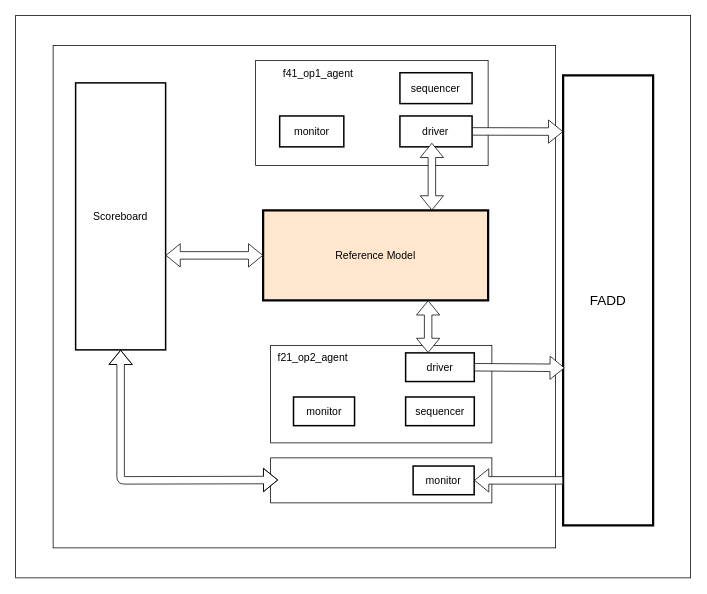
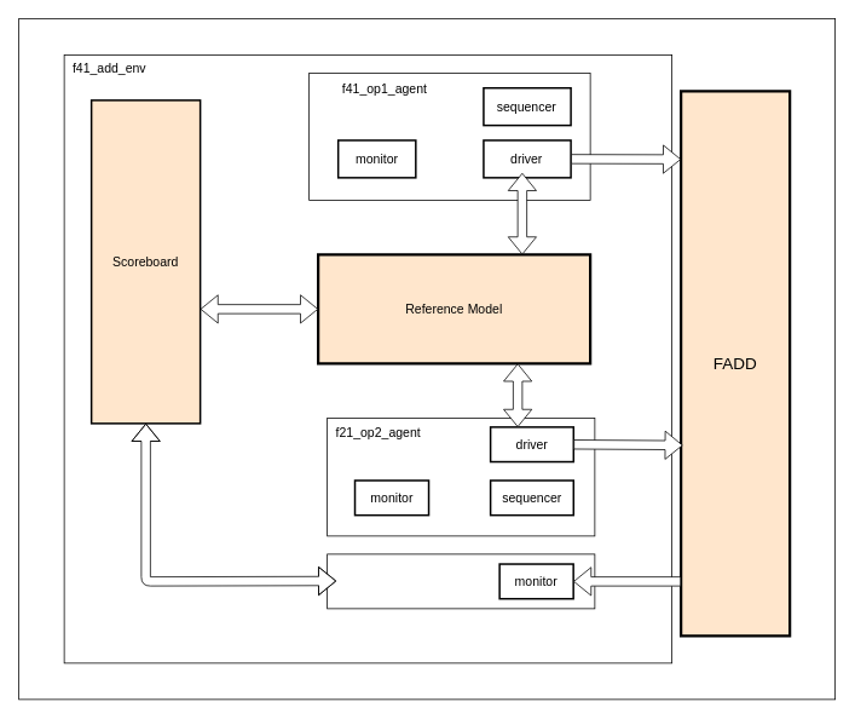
  <mxCell id="0" />
  <mxCell id="1" parent="0" />
  <mxCell id="2" value="" style="rounded=0;whiteSpace=wrap;html=1;strokeWidth=1;fontSize=14;" vertex="1" parent="1"><mxGeometry x="20" y="20" width="900" height="750" as="geometry" /></mxCell>
  <mxCell id="3" value="" style="whiteSpace=wrap;html=1;aspect=fixed;" vertex="1" parent="1"><mxGeometry x="70" y="60" width="670" height="670" as="geometry" /></mxCell>
- <mxCell id="4" value="&lt;font style=&quot;font-size: 18px;&quot;&gt;FADD&lt;/font&gt;" style="rounded=0;whiteSpace=wrap;html=1;strokeWidth=3;" vertex="1" parent="1"><mxGeometry x="750" y="100" width="120" height="600" as="geometry" /></mxCell>
+ <mxCell id="4" value="&lt;font style=&quot;font-size: 18px;&quot;&gt;FADD&lt;/font&gt;" style="rounded=0;whiteSpace=wrap;html=1;strokeWidth=3;fillColor=#ffe6cc;" vertex="1" parent="1"><mxGeometry x="750" y="100" width="120" height="600" as="geometry" /></mxCell>
  <mxCell id="5" value="" style="group;strokeWidth=2;" vertex="1" connectable="0" parent="1"><mxGeometry x="340" y="80" width="310" height="140" as="geometry" /></mxCell>
  <mxCell id="6" value="" style="rounded=0;whiteSpace=wrap;html=1;fontSize=18;" vertex="1" parent="5"><mxGeometry width="310.0" height="140" as="geometry" /></mxCell>
  <mxCell id="7" value="&lt;font style=&quot;font-size: 14px;&quot;&gt;f41_op1_agent&lt;/font&gt;" style="text;html=1;strokeColor=none;fillColor=none;align=center;verticalAlign=middle;whiteSpace=wrap;rounded=0;fontSize=18;" vertex="1" parent="5"><mxGeometry x="57.069" y="8.235" width="53.448" height="16.471" as="geometry" /></mxCell>
  <mxCell id="8" value="sequencer" style="rounded=0;whiteSpace=wrap;html=1;fontSize=14;strokeWidth=2;" vertex="1" parent="5"><mxGeometry x="192.414" y="16.471" width="96.207" height="41.176" as="geometry" /></mxCell>
  <mxCell id="9" value="driver" style="rounded=0;whiteSpace=wrap;html=1;fontSize=14;strokeWidth=2;" vertex="1" parent="5"><mxGeometry x="192.414" y="74.118" width="96.207" height="41.176" as="geometry" /></mxCell>
  <mxCell id="10" value="monitor" style="rounded=0;whiteSpace=wrap;html=1;fontSize=14;strokeWidth=2;" vertex="1" parent="5"><mxGeometry x="32.069" y="74.118" width="85.517" height="41.176" as="geometry" /></mxCell>
  <mxCell id="11" value="Reference Model" style="rounded=0;whiteSpace=wrap;html=1;strokeWidth=3;fontSize=14;fillColor=#ffe6cc;" vertex="1" parent="1"><mxGeometry x="350" y="280" width="300" height="120" as="geometry" /></mxCell>
  <mxCell id="12" value="" style="group;strokeWidth=9;" vertex="1" connectable="0" parent="1"><mxGeometry x="360" y="460" width="295" height="130" as="geometry" /></mxCell>
  <mxCell id="13" value="" style="rounded=0;whiteSpace=wrap;html=1;fontSize=18;" vertex="1" parent="12"><mxGeometry width="295" height="130" as="geometry" /></mxCell>
  <mxCell id="14" value="&lt;font style=&quot;font-size: 14px;&quot;&gt;f21_op2_agent&lt;/font&gt;" style="text;html=1;strokeColor=none;fillColor=none;align=center;verticalAlign=middle;whiteSpace=wrap;rounded=0;fontSize=18;" vertex="1" parent="12"><mxGeometry x="30.517" y="7.647" width="50.862" height="15.294" as="geometry" /></mxCell>
  <mxCell id="15" value="sequencer" style="rounded=0;whiteSpace=wrap;html=1;fontSize=14;strokeWidth=2;" vertex="1" parent="12"><mxGeometry x="180.003" y="68.824" width="91.552" height="38.235" as="geometry" /></mxCell>
  <mxCell id="16" value="driver" style="rounded=0;whiteSpace=wrap;html=1;fontSize=14;strokeWidth=2;" vertex="1" parent="12"><mxGeometry x="180.003" y="10.004" width="91.552" height="38.235" as="geometry" /></mxCell>
  <mxCell id="17" value="monitor" style="rounded=0;whiteSpace=wrap;html=1;fontSize=14;strokeWidth=2;" vertex="1" parent="12"><mxGeometry x="30.517" y="68.824" width="81.379" height="38.235" as="geometry" /></mxCell>
  <mxCell id="18" value="" style="shape=flexArrow;endArrow=classic;startArrow=classic;html=1;fontSize=14;entryX=0.75;entryY=0;entryDx=0;entryDy=0;fillColor=default;" edge="1" parent="1" target="11"><mxGeometry width="100" height="100" relative="1" as="geometry"><mxPoint x="575" y="190" as="sourcePoint" /><mxPoint x="553.28" y="260.14" as="targetPoint" /></mxGeometry></mxCell>
- <mxCell id="19" value="Scoreboard" style="rounded=0;whiteSpace=wrap;html=1;strokeWidth=2;fontSize=14;" vertex="1" parent="1"><mxGeometry x="100" y="110" width="120" height="356" as="geometry" /></mxCell>
+ <mxCell id="19" value="Scoreboard" style="rounded=0;whiteSpace=wrap;html=1;strokeWidth=2;fontSize=14;fillColor=#ffe6cc;" vertex="1" parent="1"><mxGeometry x="100" y="110" width="120" height="356" as="geometry" /></mxCell>
+ <mxCell id="20" value="f41_add_env" style="text;html=1;strokeColor=none;fillColor=none;align=center;verticalAlign=middle;whiteSpace=wrap;rounded=0;strokeWidth=2;fontSize=14;" vertex="1" parent="1"><mxGeometry x="90" y="60" width="60" height="30" as="geometry" /></mxCell>
  <mxCell id="21" value="" style="shape=flexArrow;endArrow=classic;startArrow=classic;html=1;fontSize=14;fillColor=default;entryX=0;entryY=0.5;entryDx=0;entryDy=0;" edge="1" parent="1" target="11"><mxGeometry width="100" height="100" relative="1" as="geometry"><mxPoint x="220" y="340" as="sourcePoint" /><mxPoint x="330" y="280" as="targetPoint" /></mxGeometry></mxCell>
  <mxCell id="22" value="" style="shape=flexArrow;endArrow=classic;startArrow=classic;html=1;fontSize=14;fillColor=default;" edge="1" parent="1"><mxGeometry width="100" height="100" relative="1" as="geometry"><mxPoint x="570" y="400" as="sourcePoint" /><mxPoint x="570" y="470" as="targetPoint" /></mxGeometry></mxCell>
  <mxCell id="23" value="" style="rounded=0;whiteSpace=wrap;html=1;strokeWidth=1;fontSize=14;" vertex="1" parent="1"><mxGeometry x="360" y="610" width="295" height="60" as="geometry" /></mxCell>
  <mxCell id="24" value="monitor" style="rounded=0;whiteSpace=wrap;html=1;fontSize=14;strokeWidth=2;" vertex="1" parent="1"><mxGeometry x="549.997" y="620.884" width="81.379" height="38.235" as="geometry" /></mxCell>
  <mxCell id="25" value="" style="shape=flexArrow;endArrow=classic;startArrow=classic;html=1;fontSize=14;fillColor=default;entryX=0;entryY=0.5;entryDx=0;entryDy=0;exitX=0.5;exitY=1;exitDx=0;exitDy=0;" edge="1" parent="1" source="19"><mxGeometry width="100" height="100" relative="1" as="geometry"><mxPoint x="240" y="639.5" as="sourcePoint" /><mxPoint x="370" y="639.5" as="targetPoint" /><Array as="points"><mxPoint x="160" y="640" /></Array></mxGeometry></mxCell>
  <mxCell id="26" value="" style="shape=flexArrow;endArrow=classic;html=1;fontSize=14;fillColor=default;exitX=1;exitY=0.5;exitDx=0;exitDy=0;" edge="1" parent="1" source="9"><mxGeometry width="50" height="50" relative="1" as="geometry"><mxPoint x="680" y="190" as="sourcePoint" /><mxPoint x="750" y="175" as="targetPoint" /></mxGeometry></mxCell>
  <mxCell id="27" value="" style="shape=flexArrow;endArrow=classic;html=1;fontSize=14;fillColor=default;exitX=1;exitY=0.5;exitDx=0;exitDy=0;entryX=0.017;entryY=0.65;entryDx=0;entryDy=0;entryPerimeter=0;" edge="1" parent="1" source="16" target="4"><mxGeometry width="50" height="50" relative="1" as="geometry"><mxPoint x="638.621" y="184.706" as="sourcePoint" /><mxPoint x="760" y="185" as="targetPoint" /></mxGeometry></mxCell>
  <mxCell id="28" value="" style="shape=flexArrow;endArrow=classic;html=1;fontSize=14;fillColor=default;entryX=1;entryY=0.5;entryDx=0;entryDy=0;" edge="1" parent="1" target="24"><mxGeometry width="50" height="50" relative="1" as="geometry"><mxPoint x="750" y="640" as="sourcePoint" /><mxPoint x="740" y="610" as="targetPoint" /></mxGeometry></mxCell>
